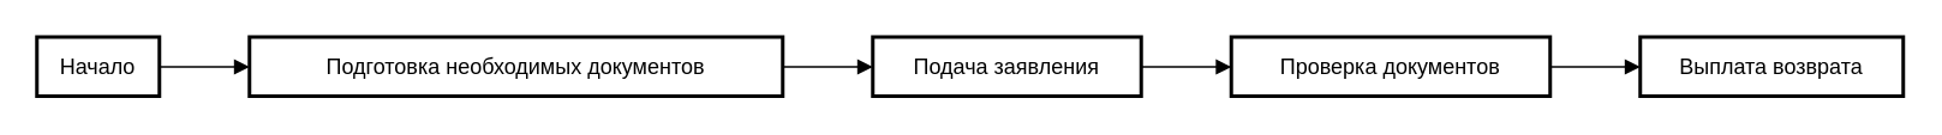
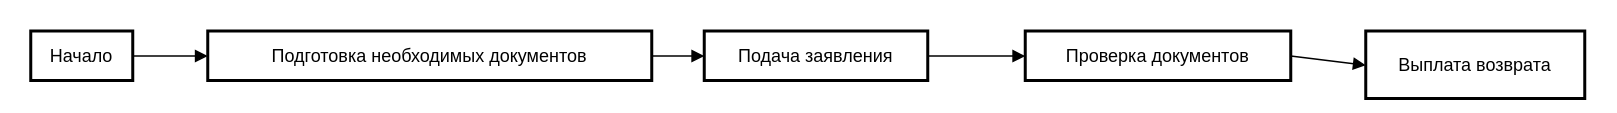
  <mxCell id="0" />
  <mxCell id="1" parent="0" />
  <mxCell id="2" value="Начало" style="whiteSpace=wrap;strokeWidth=2;" vertex="1" parent="1"><mxGeometry width="68" height="33" as="geometry" x="20" y="20" /></mxCell>
  <mxCell id="3" value="Подготовка необходимых документов" style="whiteSpace=wrap;strokeWidth=2;" vertex="1" parent="1"><mxGeometry x="138" width="296" height="33" as="geometry" y="20" /></mxCell>
- <mxCell id="4" value="Подача заявления" style="whiteSpace=wrap;strokeWidth=2;" vertex="1" parent="1"><mxGeometry x="484" width="149" height="33" as="geometry" y="20" /></mxCell>
+ <mxCell id="4" value="Подача заявления" style="whiteSpace=wrap;strokeWidth=2;" vertex="1" parent="1"><mxGeometry x="469" y="20" width="149" height="33" as="geometry" /></mxCell>
  <mxCell id="5" value="Проверка документов" style="whiteSpace=wrap;strokeWidth=2;" vertex="1" parent="1"><mxGeometry x="683" width="177" height="33" as="geometry" y="20" /></mxCell>
- <mxCell id="6" value="Выплата возврата" style="whiteSpace=wrap;strokeWidth=2;" vertex="1" parent="1"><mxGeometry x="910" width="146" height="33" as="geometry" y="20" /></mxCell>
+ <mxCell id="6" value="Выплата возврата" style="whiteSpace=wrap;strokeWidth=2;" vertex="1" parent="1"><mxGeometry x="910" y="20" width="146" height="45" as="geometry" /></mxCell>
  <mxCell id="7" value="" style="curved=1;startArrow=none;endArrow=block;exitX=1.003;exitY=0.506;entryX=0.001;entryY=0.506;" edge="1" parent="1" source="2" target="3"><mxGeometry relative="1" as="geometry"><Array as="points" /></mxGeometry></mxCell>
  <mxCell id="8" value="" style="curved=1;startArrow=none;endArrow=block;exitX=1.0;exitY=0.506;entryX=-0.0;entryY=0.506;" edge="1" parent="1" source="3" target="4"><mxGeometry relative="1" as="geometry"><Array as="points" /></mxGeometry></mxCell>
  <mxCell id="9" value="" style="curved=1;startArrow=none;endArrow=block;exitX=1.0;exitY=0.506;entryX=0.0;entryY=0.506;" edge="1" parent="1" source="4" target="5"><mxGeometry relative="1" as="geometry"><Array as="points" /></mxGeometry></mxCell>
  <mxCell id="10" value="" style="curved=1;startArrow=none;endArrow=block;exitX=0.998;exitY=0.506;entryX=-0.002;entryY=0.506;" edge="1" parent="1" source="5" target="6"><mxGeometry relative="1" as="geometry"><Array as="points" /></mxGeometry></mxCell>
